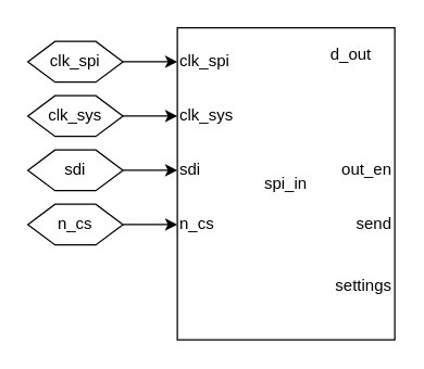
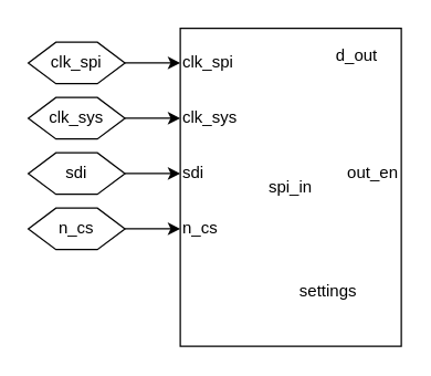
  <mxCell id="0" />
  <mxCell id="1" parent="0" />
  <mxCell id="2" value="spi_in" style="rounded=0;whiteSpace=wrap;html=1;" vertex="1" parent="1"><mxGeometry x="130" y="20" width="160" height="230" as="geometry" /></mxCell>
  <mxCell id="3" value="" style="edgeStyle=orthogonalEdgeStyle;rounded=0;orthogonalLoop=1;jettySize=auto;html=1;entryX=0;entryY=0.5;entryDx=0;entryDy=0;" edge="1" parent="1" source="4" target="11"><mxGeometry relative="1" as="geometry"><Array as="points" /></mxGeometry></mxCell>
  <mxCell id="4" value="clk_spi" style="shape=hexagon;perimeter=hexagonPerimeter2;whiteSpace=wrap;html=1;fixedSize=1;size=20;" vertex="1" parent="1"><mxGeometry y="30" width="70" height="30" as="geometry" x="20" /></mxCell>
  <mxCell id="5" value="" style="edgeStyle=orthogonalEdgeStyle;rounded=0;orthogonalLoop=1;jettySize=auto;html=1;entryX=0;entryY=0.5;entryDx=0;entryDy=0;" edge="1" parent="1" source="6" target="12"><mxGeometry relative="1" as="geometry"><Array as="points" /></mxGeometry></mxCell>
  <mxCell id="6" value="clk_sys" style="shape=hexagon;perimeter=hexagonPerimeter2;whiteSpace=wrap;html=1;fixedSize=1;size=20;" vertex="1" parent="1"><mxGeometry y="70" width="70" height="30" as="geometry" x="20" /></mxCell>
  <mxCell id="7" value="" style="edgeStyle=orthogonalEdgeStyle;rounded=0;orthogonalLoop=1;jettySize=auto;html=1;entryX=0;entryY=0.5;entryDx=0;entryDy=0;" edge="1" parent="1" source="8" target="13"><mxGeometry relative="1" as="geometry"><Array as="points" /></mxGeometry></mxCell>
  <mxCell id="8" value="sdi" style="shape=hexagon;perimeter=hexagonPerimeter2;whiteSpace=wrap;html=1;fixedSize=1;size=20;" vertex="1" parent="1"><mxGeometry y="110" width="70" height="30" as="geometry" x="20" /></mxCell>
  <mxCell id="9" value="" style="edgeStyle=orthogonalEdgeStyle;rounded=0;orthogonalLoop=1;jettySize=auto;html=1;entryX=0;entryY=0.5;entryDx=0;entryDy=0;" edge="1" parent="1" source="10" target="14"><mxGeometry relative="1" as="geometry" /></mxCell>
  <mxCell id="10" value="n_cs" style="shape=hexagon;perimeter=hexagonPerimeter2;whiteSpace=wrap;html=1;fixedSize=1;size=20;" vertex="1" parent="1"><mxGeometry y="150" width="70" height="30" as="geometry" x="20" /></mxCell>
  <mxCell id="11" value="clk_spi" style="text;html=1;strokeColor=none;fillColor=none;align=left;verticalAlign=middle;whiteSpace=wrap;rounded=0;" vertex="1" parent="1"><mxGeometry x="130" y="35" width="40" height="20" as="geometry" /></mxCell>
  <mxCell id="12" value="clk_sys" style="text;html=1;strokeColor=none;fillColor=none;align=left;verticalAlign=middle;whiteSpace=wrap;rounded=0;" vertex="1" parent="1"><mxGeometry x="130" y="75" width="40" height="20" as="geometry" /></mxCell>
  <mxCell id="13" value="sdi" style="text;html=1;strokeColor=none;fillColor=none;align=left;verticalAlign=middle;whiteSpace=wrap;rounded=0;" vertex="1" parent="1"><mxGeometry x="130" y="115" width="40" height="20" as="geometry" /></mxCell>
  <mxCell id="14" value="n_cs" style="text;html=1;strokeColor=none;fillColor=none;align=left;verticalAlign=middle;whiteSpace=wrap;rounded=0;" vertex="1" parent="1"><mxGeometry x="130" y="155" width="40" height="20" as="geometry" /></mxCell>
  <mxCell id="15" value="d_out" style="text;html=1;strokeColor=none;fillColor=none;align=right;verticalAlign=middle;whiteSpace=wrap;rounded=0;" vertex="1" parent="1"><mxGeometry x="235" y="30" width="40" height="20" as="geometry" /></mxCell>
  <mxCell id="16" value="out_en" style="text;html=1;strokeColor=none;fillColor=none;align=right;verticalAlign=middle;whiteSpace=wrap;rounded=0;" vertex="1" parent="1"><mxGeometry x="250" y="115" width="40" height="20" as="geometry" /></mxCell>
- <mxCell id="17" value="send" style="text;html=1;strokeColor=none;fillColor=none;align=right;verticalAlign=middle;whiteSpace=wrap;rounded=0;" vertex="1" parent="1"><mxGeometry x="250" y="155" width="40" height="20" as="geometry" /></mxCell>
- <mxCell id="18" value="settings" style="text;html=1;strokeColor=none;fillColor=none;align=right;verticalAlign=middle;whiteSpace=wrap;rounded=0;" vertex="1" parent="1"><mxGeometry x="250" y="200" width="40" height="20" as="geometry" /></mxCell>
+ <mxCell id="18" value="settings" style="text;html=1;strokeColor=none;fillColor=none;align=right;verticalAlign=middle;whiteSpace=wrap;rounded=0;" vertex="1" parent="1"><mxGeometry x="220" y="200" width="40" height="20" as="geometry" /></mxCell>
